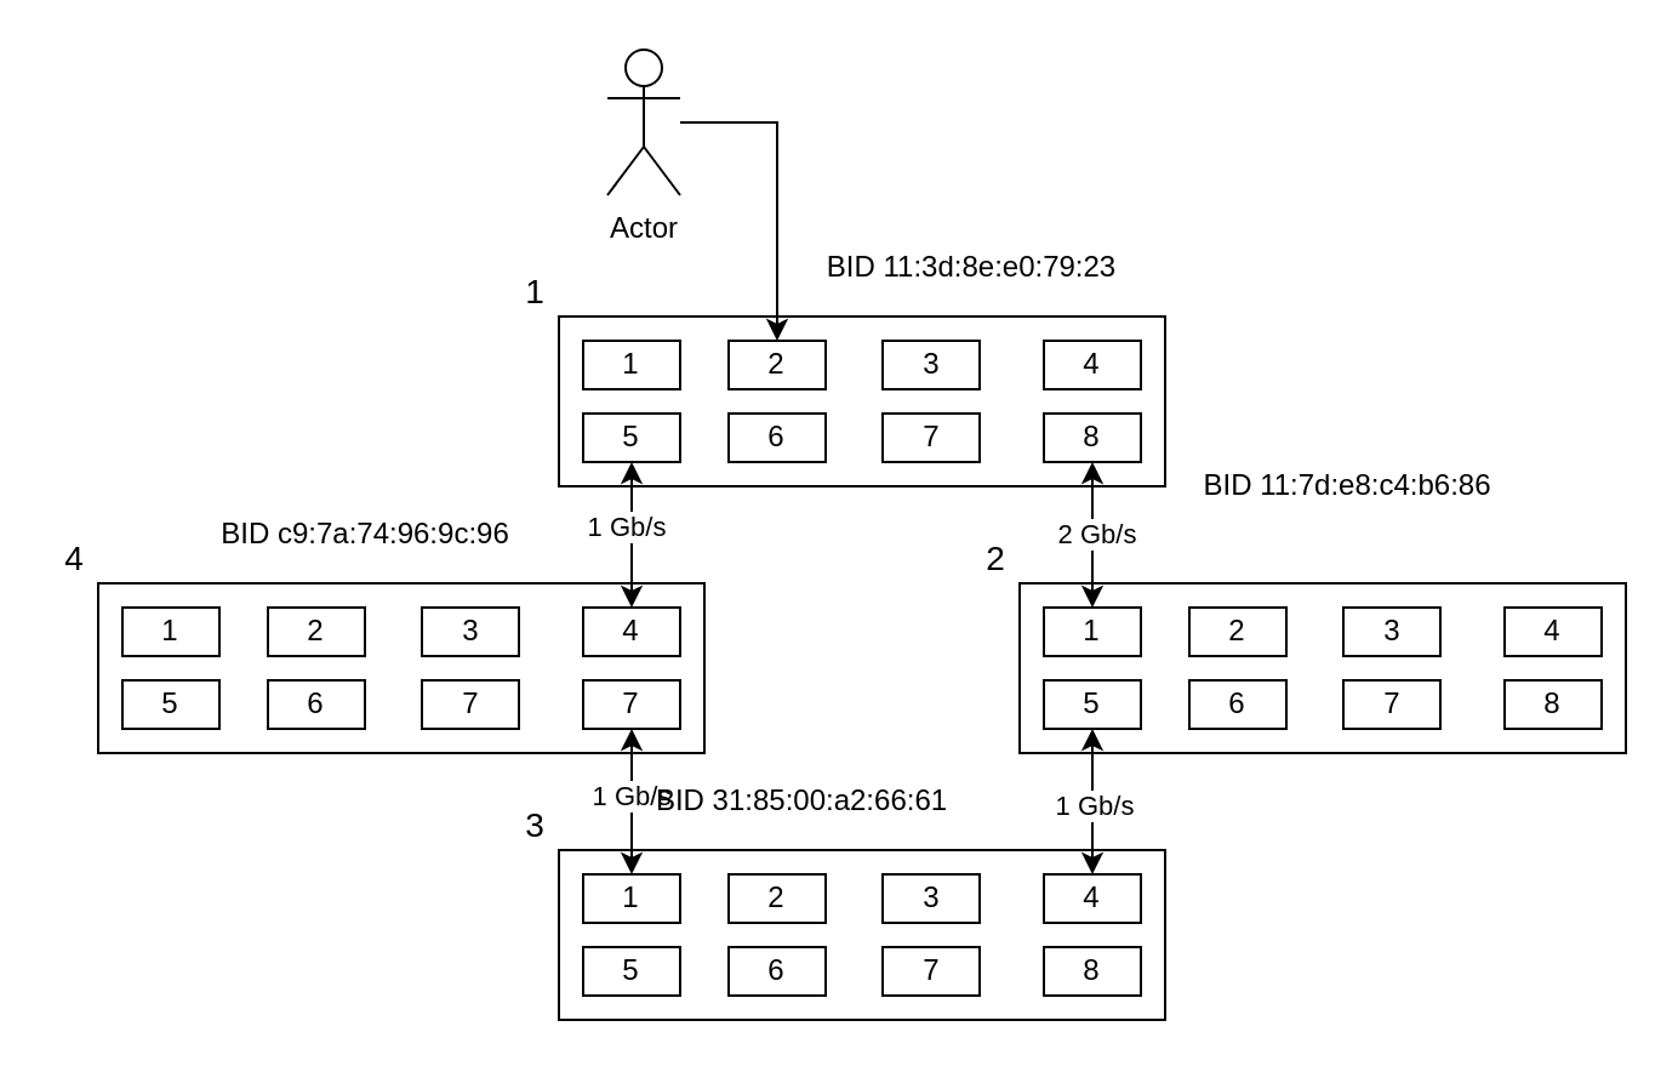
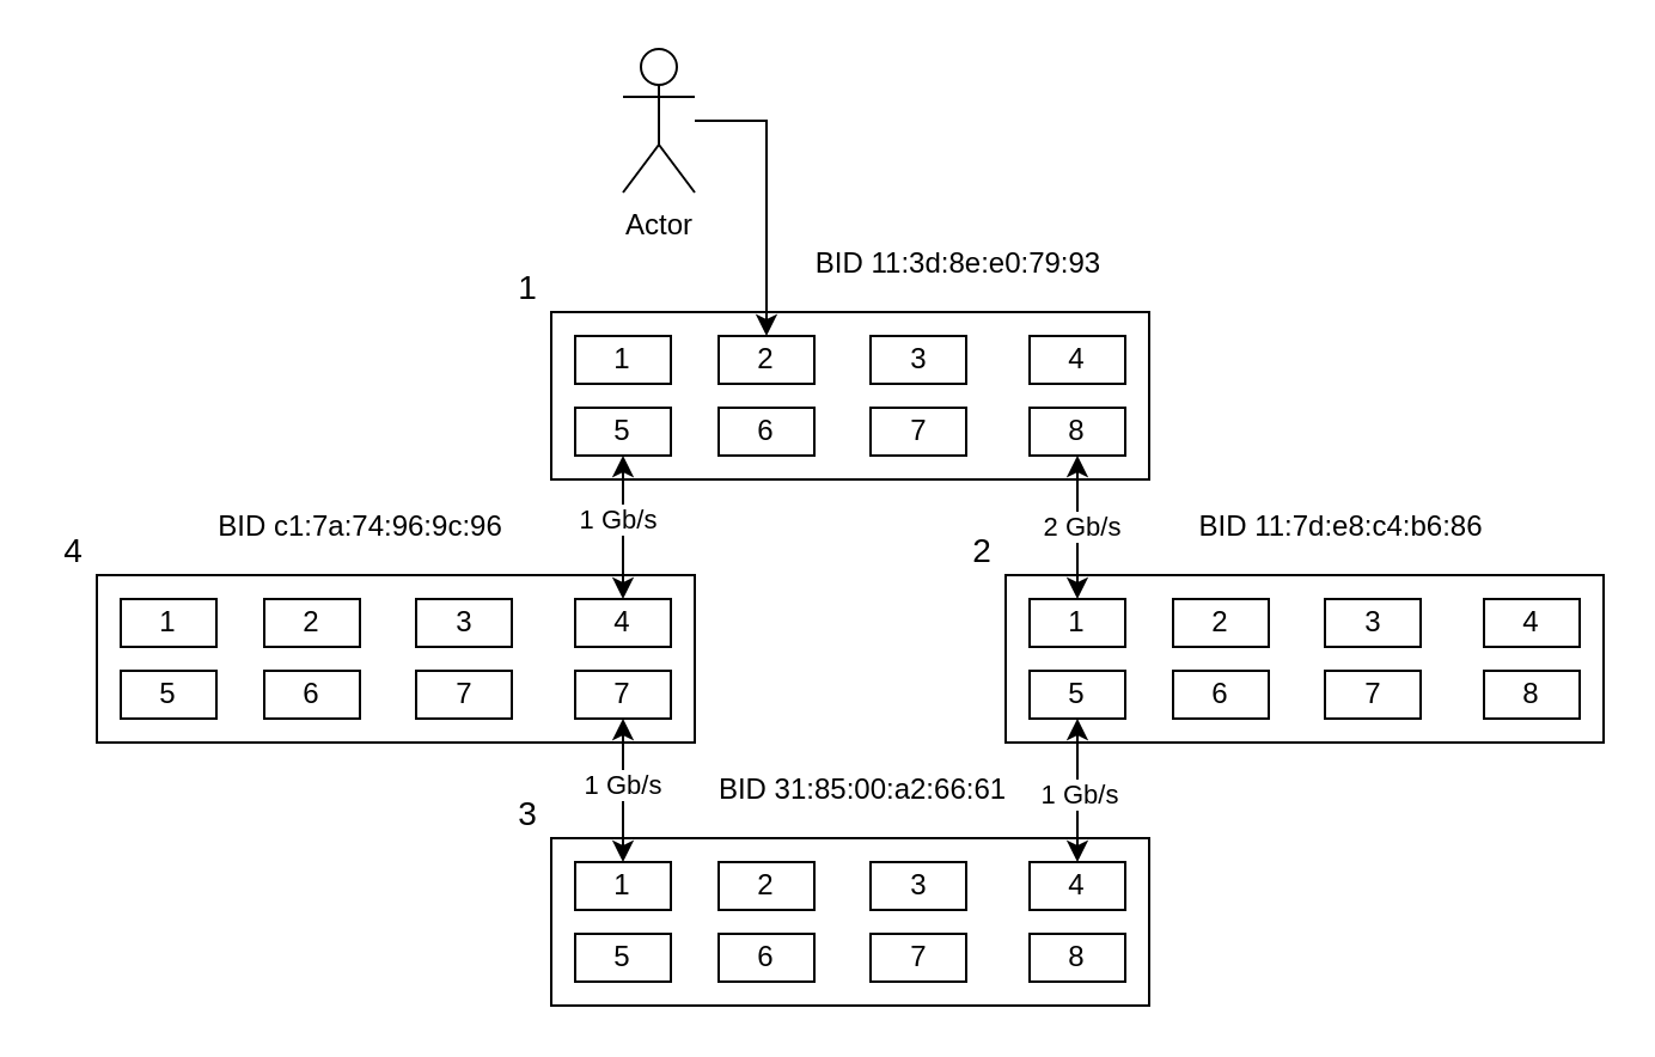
  <mxCell id="0" />
  <mxCell id="1" parent="0" />
  <mxCell id="2" value="" style="group" vertex="1" connectable="0" parent="1"><mxGeometry x="230" y="130" width="250" height="70" as="geometry" /></mxCell>
  <mxCell id="3" value="" style="rounded=0;whiteSpace=wrap;html=1;" vertex="1" parent="2"><mxGeometry width="250" height="70" as="geometry" /></mxCell>
  <mxCell id="4" value="" style="group" vertex="1" connectable="0" parent="2"><mxGeometry x="10" y="10" width="230" height="20" as="geometry" /></mxCell>
  <mxCell id="5" value="1" style="rounded=0;whiteSpace=wrap;html=1;" vertex="1" parent="4"><mxGeometry width="40" height="20" as="geometry" /></mxCell>
  <mxCell id="6" value="2" style="rounded=0;whiteSpace=wrap;html=1;" vertex="1" parent="4"><mxGeometry x="60" width="40" height="20" as="geometry" /></mxCell>
  <mxCell id="7" value="3" style="rounded=0;whiteSpace=wrap;html=1;" vertex="1" parent="4"><mxGeometry x="123.5" width="40" height="20" as="geometry" /></mxCell>
  <mxCell id="8" value="4" style="rounded=0;whiteSpace=wrap;html=1;" vertex="1" parent="4"><mxGeometry x="190" width="40" height="20" as="geometry" /></mxCell>
  <mxCell id="9" value="" style="group" vertex="1" connectable="0" parent="2"><mxGeometry x="10" y="40" width="230" height="20" as="geometry" /></mxCell>
  <mxCell id="10" value="5" style="rounded=0;whiteSpace=wrap;html=1;" vertex="1" parent="9"><mxGeometry width="40" height="20" as="geometry" /></mxCell>
  <mxCell id="11" value="6" style="rounded=0;whiteSpace=wrap;html=1;" vertex="1" parent="9"><mxGeometry x="60" width="40" height="20" as="geometry" /></mxCell>
  <mxCell id="12" value="7" style="rounded=0;whiteSpace=wrap;html=1;" vertex="1" parent="9"><mxGeometry x="123.5" width="40" height="20" as="geometry" /></mxCell>
  <mxCell id="13" value="8" style="rounded=0;whiteSpace=wrap;html=1;" vertex="1" parent="9"><mxGeometry x="190" width="40" height="20" as="geometry" /></mxCell>
  <mxCell id="14" value="" style="group" vertex="1" connectable="0" parent="1"><mxGeometry x="40" y="240" width="250" height="70" as="geometry" /></mxCell>
  <mxCell id="15" value="" style="rounded=0;whiteSpace=wrap;html=1;" vertex="1" parent="14"><mxGeometry width="250" height="70" as="geometry" /></mxCell>
  <mxCell id="16" value="" style="group" vertex="1" connectable="0" parent="14"><mxGeometry x="10" y="10" width="230" height="20" as="geometry" /></mxCell>
  <mxCell id="17" value="1" style="rounded=0;whiteSpace=wrap;html=1;" vertex="1" parent="16"><mxGeometry width="40" height="20" as="geometry" /></mxCell>
  <mxCell id="18" value="2" style="rounded=0;whiteSpace=wrap;html=1;" vertex="1" parent="16"><mxGeometry x="60" width="40" height="20" as="geometry" /></mxCell>
  <mxCell id="19" value="3" style="rounded=0;whiteSpace=wrap;html=1;" vertex="1" parent="16"><mxGeometry x="123.5" width="40" height="20" as="geometry" /></mxCell>
  <mxCell id="20" value="4" style="rounded=0;whiteSpace=wrap;html=1;" vertex="1" parent="16"><mxGeometry x="190" width="40" height="20" as="geometry" /></mxCell>
  <mxCell id="21" value="" style="group" vertex="1" connectable="0" parent="14"><mxGeometry x="10" y="40" width="230" height="20" as="geometry" /></mxCell>
  <mxCell id="22" value="5" style="rounded=0;whiteSpace=wrap;html=1;" vertex="1" parent="21"><mxGeometry width="40" height="20" as="geometry" /></mxCell>
  <mxCell id="23" value="6" style="rounded=0;whiteSpace=wrap;html=1;" vertex="1" parent="21"><mxGeometry x="60" width="40" height="20" as="geometry" /></mxCell>
  <mxCell id="24" value="7" style="rounded=0;whiteSpace=wrap;html=1;" vertex="1" parent="21"><mxGeometry x="123.5" width="40" height="20" as="geometry" /></mxCell>
  <mxCell id="25" value="7" style="rounded=0;whiteSpace=wrap;html=1;" vertex="1" parent="21"><mxGeometry x="190" width="40" height="20" as="geometry" /></mxCell>
  <mxCell id="26" value="" style="group" vertex="1" connectable="0" parent="1"><mxGeometry x="420" y="240" width="250" height="70" as="geometry" /></mxCell>
  <mxCell id="27" value="" style="rounded=0;whiteSpace=wrap;html=1;" vertex="1" parent="26"><mxGeometry width="250" height="70" as="geometry" /></mxCell>
  <mxCell id="28" value="" style="group" vertex="1" connectable="0" parent="26"><mxGeometry x="10" y="10" width="230" height="20" as="geometry" /></mxCell>
  <mxCell id="29" value="1" style="rounded=0;whiteSpace=wrap;html=1;" vertex="1" parent="28"><mxGeometry width="40" height="20" as="geometry" /></mxCell>
  <mxCell id="30" value="2" style="rounded=0;whiteSpace=wrap;html=1;" vertex="1" parent="28"><mxGeometry x="60" width="40" height="20" as="geometry" /></mxCell>
  <mxCell id="31" value="3" style="rounded=0;whiteSpace=wrap;html=1;" vertex="1" parent="28"><mxGeometry x="123.5" width="40" height="20" as="geometry" /></mxCell>
  <mxCell id="32" value="4" style="rounded=0;whiteSpace=wrap;html=1;" vertex="1" parent="28"><mxGeometry x="190" width="40" height="20" as="geometry" /></mxCell>
  <mxCell id="33" value="" style="group" vertex="1" connectable="0" parent="26"><mxGeometry x="10" y="40" width="230" height="20" as="geometry" /></mxCell>
  <mxCell id="34" value="5" style="rounded=0;whiteSpace=wrap;html=1;" vertex="1" parent="33"><mxGeometry width="40" height="20" as="geometry" /></mxCell>
  <mxCell id="35" value="6" style="rounded=0;whiteSpace=wrap;html=1;" vertex="1" parent="33"><mxGeometry x="60" width="40" height="20" as="geometry" /></mxCell>
  <mxCell id="36" value="7" style="rounded=0;whiteSpace=wrap;html=1;" vertex="1" parent="33"><mxGeometry x="123.5" width="40" height="20" as="geometry" /></mxCell>
  <mxCell id="37" value="8" style="rounded=0;whiteSpace=wrap;html=1;" vertex="1" parent="33"><mxGeometry x="190" width="40" height="20" as="geometry" /></mxCell>
  <mxCell id="38" value="" style="group" vertex="1" connectable="0" parent="1"><mxGeometry x="230" y="350" width="250" height="70" as="geometry" /></mxCell>
  <mxCell id="39" value="" style="rounded=0;whiteSpace=wrap;html=1;" vertex="1" parent="38"><mxGeometry width="250" height="70" as="geometry" /></mxCell>
  <mxCell id="40" value="" style="group" vertex="1" connectable="0" parent="38"><mxGeometry x="10" y="10" width="230" height="20" as="geometry" /></mxCell>
  <mxCell id="41" value="1" style="rounded=0;whiteSpace=wrap;html=1;" vertex="1" parent="40"><mxGeometry width="40" height="20" as="geometry" /></mxCell>
  <mxCell id="42" value="2" style="rounded=0;whiteSpace=wrap;html=1;" vertex="1" parent="40"><mxGeometry x="60" width="40" height="20" as="geometry" /></mxCell>
  <mxCell id="43" value="3" style="rounded=0;whiteSpace=wrap;html=1;" vertex="1" parent="40"><mxGeometry x="123.5" width="40" height="20" as="geometry" /></mxCell>
  <mxCell id="44" value="4" style="rounded=0;whiteSpace=wrap;html=1;" vertex="1" parent="40"><mxGeometry x="190" width="40" height="20" as="geometry" /></mxCell>
  <mxCell id="45" value="" style="group" vertex="1" connectable="0" parent="38"><mxGeometry x="10" y="40" width="230" height="20" as="geometry" /></mxCell>
  <mxCell id="46" value="5" style="rounded=0;whiteSpace=wrap;html=1;" vertex="1" parent="45"><mxGeometry width="40" height="20" as="geometry" /></mxCell>
  <mxCell id="47" value="6" style="rounded=0;whiteSpace=wrap;html=1;" vertex="1" parent="45"><mxGeometry x="60" width="40" height="20" as="geometry" /></mxCell>
  <mxCell id="48" value="7" style="rounded=0;whiteSpace=wrap;html=1;" vertex="1" parent="45"><mxGeometry x="123.5" width="40" height="20" as="geometry" /></mxCell>
  <mxCell id="49" value="8" style="rounded=0;whiteSpace=wrap;html=1;" vertex="1" parent="45"><mxGeometry x="190" width="40" height="20" as="geometry" /></mxCell>
  <mxCell id="50" style="edgeStyle=orthogonalEdgeStyle;rounded=0;orthogonalLoop=1;jettySize=auto;html=1;entryX=0.5;entryY=0;entryDx=0;entryDy=0;" edge="1" parent="1" source="51" target="6"><mxGeometry relative="1" as="geometry" /></mxCell>
- <mxCell id="51" value="Actor" style="shape=umlActor;verticalLabelPosition=bottom;verticalAlign=top;html=1;outlineConnect=0;" vertex="1" parent="1"><mxGeometry x="250" y="20" width="30" height="60" as="geometry" /></mxCell>
+ <mxCell id="51" value="Actor" style="shape=umlActor;verticalLabelPosition=bottom;verticalAlign=top;html=1;outlineConnect=0;" vertex="1" parent="1"><mxGeometry x="260" y="20" width="30" height="60" as="geometry" /></mxCell>
  <mxCell id="52" style="edgeStyle=orthogonalEdgeStyle;rounded=0;orthogonalLoop=1;jettySize=auto;html=1;exitX=0.5;exitY=1;exitDx=0;exitDy=0;entryX=0.5;entryY=0;entryDx=0;entryDy=0;startArrow=classic;startFill=1;" edge="1" parent="1" source="13" target="29"><mxGeometry relative="1" as="geometry" /></mxCell>
  <mxCell id="53" value="2 Gb/s" style="edgeLabel;html=1;align=center;verticalAlign=middle;resizable=0;points=[];" vertex="1" connectable="0" parent="52"><mxGeometry x="-0.044" y="1" relative="1" as="geometry"><mxPoint as="offset" /></mxGeometry></mxCell>
  <mxCell id="54" style="edgeStyle=orthogonalEdgeStyle;rounded=0;orthogonalLoop=1;jettySize=auto;html=1;entryX=0.5;entryY=0;entryDx=0;entryDy=0;startArrow=classic;startFill=1;" edge="1" parent="1" source="34" target="44"><mxGeometry relative="1" as="geometry" /></mxCell>
  <mxCell id="55" value="1 Gb/s" style="edgeLabel;html=1;align=center;verticalAlign=middle;resizable=0;points=[];" vertex="1" connectable="0" parent="54"><mxGeometry x="-0.211" y="2" relative="1" as="geometry"><mxPoint x="-2" y="7" as="offset" /></mxGeometry></mxCell>
  <mxCell id="56" style="edgeStyle=orthogonalEdgeStyle;rounded=0;orthogonalLoop=1;jettySize=auto;html=1;entryX=0.5;entryY=1;entryDx=0;entryDy=0;startArrow=classic;startFill=1;" edge="1" parent="1" source="41" target="25"><mxGeometry relative="1" as="geometry" /></mxCell>
  <mxCell id="57" value="1 Gb/s" style="edgeLabel;html=1;align=center;verticalAlign=middle;resizable=0;points=[];" vertex="1" connectable="0" parent="56"><mxGeometry x="0.1" y="1" relative="1" as="geometry"><mxPoint as="offset" /></mxGeometry></mxCell>
  <mxCell id="58" style="edgeStyle=orthogonalEdgeStyle;rounded=0;orthogonalLoop=1;jettySize=auto;html=1;entryX=0.5;entryY=1;entryDx=0;entryDy=0;startArrow=classic;startFill=1;endArrow=classic;endFill=1;" edge="1" parent="1" source="20" target="10"><mxGeometry relative="1" as="geometry" /></mxCell>
  <mxCell id="59" value="1 Gb/s" style="edgeLabel;html=1;align=center;verticalAlign=middle;resizable=0;points=[];" vertex="1" connectable="0" parent="58"><mxGeometry x="0.128" y="3" relative="1" as="geometry"><mxPoint as="offset" /></mxGeometry></mxCell>
- <mxCell id="60" value="BID&amp;nbsp;11:3d:8e:e0:79:23" style="text;html=1;align=center;verticalAlign=middle;resizable=0;points=[];autosize=1;strokeColor=none;fillColor=none;" vertex="1" parent="1"><mxGeometry x="335" y="100" width="130" height="20" as="geometry" /></mxCell>
- <mxCell id="61" value="BID&amp;nbsp;11:7d:e8:c4:b6:86" style="text;html=1;align=center;verticalAlign=middle;resizable=0;points=[];autosize=1;strokeColor=none;fillColor=none;" vertex="1" parent="1"><mxGeometry x="490" y="190" width="130" height="20" as="geometry" /></mxCell>
- <mxCell id="62" value="BID&amp;nbsp;31:85:00:a2:66:61" style="text;html=1;align=center;verticalAlign=middle;resizable=0;points=[];autosize=1;strokeColor=none;fillColor=none;" vertex="1" parent="1"><mxGeometry x="260" y="320" width="140" height="20" as="geometry" /></mxCell>
- <mxCell id="63" value="BID&amp;nbsp;c9:7a:74:96:9c:96" style="text;html=1;align=center;verticalAlign=middle;resizable=0;points=[];autosize=1;strokeColor=none;fillColor=none;" vertex="1" parent="1"><mxGeometry x="85" y="210" width="130" height="20" as="geometry" /></mxCell>
+ <mxCell id="60" value="BID&amp;nbsp;11:3d:8e:e0:79:93" style="text;html=1;align=center;verticalAlign=middle;resizable=0;points=[];autosize=1;strokeColor=none;fillColor=none;" vertex="1" parent="1"><mxGeometry x="335" y="100" width="130" height="20" as="geometry" /></mxCell>
+ <mxCell id="61" value="BID&amp;nbsp;11:7d:e8:c4:b6:86" style="text;html=1;align=center;verticalAlign=middle;resizable=0;points=[];autosize=1;strokeColor=none;fillColor=none;" vertex="1" parent="1"><mxGeometry x="495" y="210" width="130" height="20" as="geometry" /></mxCell>
+ <mxCell id="62" value="BID&amp;nbsp;31:85:00:a2:66:61" style="text;html=1;align=center;verticalAlign=middle;resizable=0;points=[];autosize=1;strokeColor=none;fillColor=none;" vertex="1" parent="1"><mxGeometry x="290" y="320" width="140" height="20" as="geometry" /></mxCell>
+ <mxCell id="63" value="BID&amp;nbsp;c1:7a:74:96:9c:96" style="text;html=1;align=center;verticalAlign=middle;resizable=0;points=[];autosize=1;strokeColor=none;fillColor=none;" vertex="1" parent="1"><mxGeometry x="85" y="210" width="130" height="20" as="geometry" /></mxCell>
  <mxCell id="64" value="&lt;font style=&quot;font-size: 14px&quot;&gt;1&lt;/font&gt;" style="text;html=1;align=center;verticalAlign=middle;resizable=0;points=[];autosize=1;strokeColor=none;fillColor=none;" vertex="1" parent="1"><mxGeometry x="210" y="110" width="20" height="20" as="geometry" /></mxCell>
  <mxCell id="65" value="&lt;font style=&quot;font-size: 14px&quot;&gt;2&lt;/font&gt;" style="text;html=1;align=center;verticalAlign=middle;resizable=0;points=[];autosize=1;strokeColor=none;fillColor=none;" vertex="1" parent="1"><mxGeometry x="400" y="220" width="20" height="20" as="geometry" /></mxCell>
  <mxCell id="66" value="&lt;font style=&quot;font-size: 14px&quot;&gt;3&lt;/font&gt;" style="text;html=1;align=center;verticalAlign=middle;resizable=0;points=[];autosize=1;strokeColor=none;fillColor=none;" vertex="1" parent="1"><mxGeometry x="210" y="330" width="20" height="20" as="geometry" /></mxCell>
  <mxCell id="67" value="&lt;font style=&quot;font-size: 14px&quot;&gt;4&lt;/font&gt;" style="text;html=1;align=center;verticalAlign=middle;resizable=0;points=[];autosize=1;strokeColor=none;fillColor=none;" vertex="1" parent="1"><mxGeometry x="20" y="220" width="20" height="20" as="geometry" /></mxCell>
